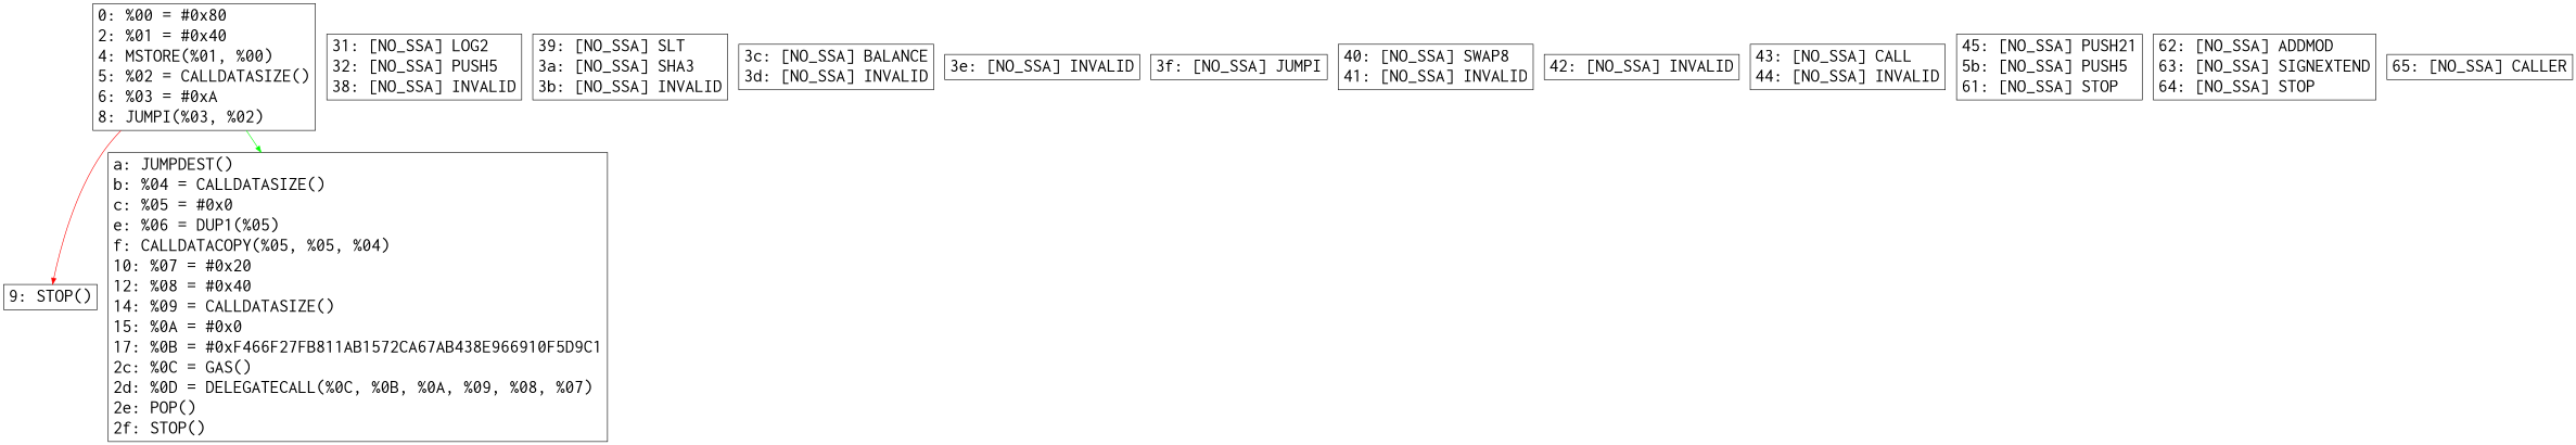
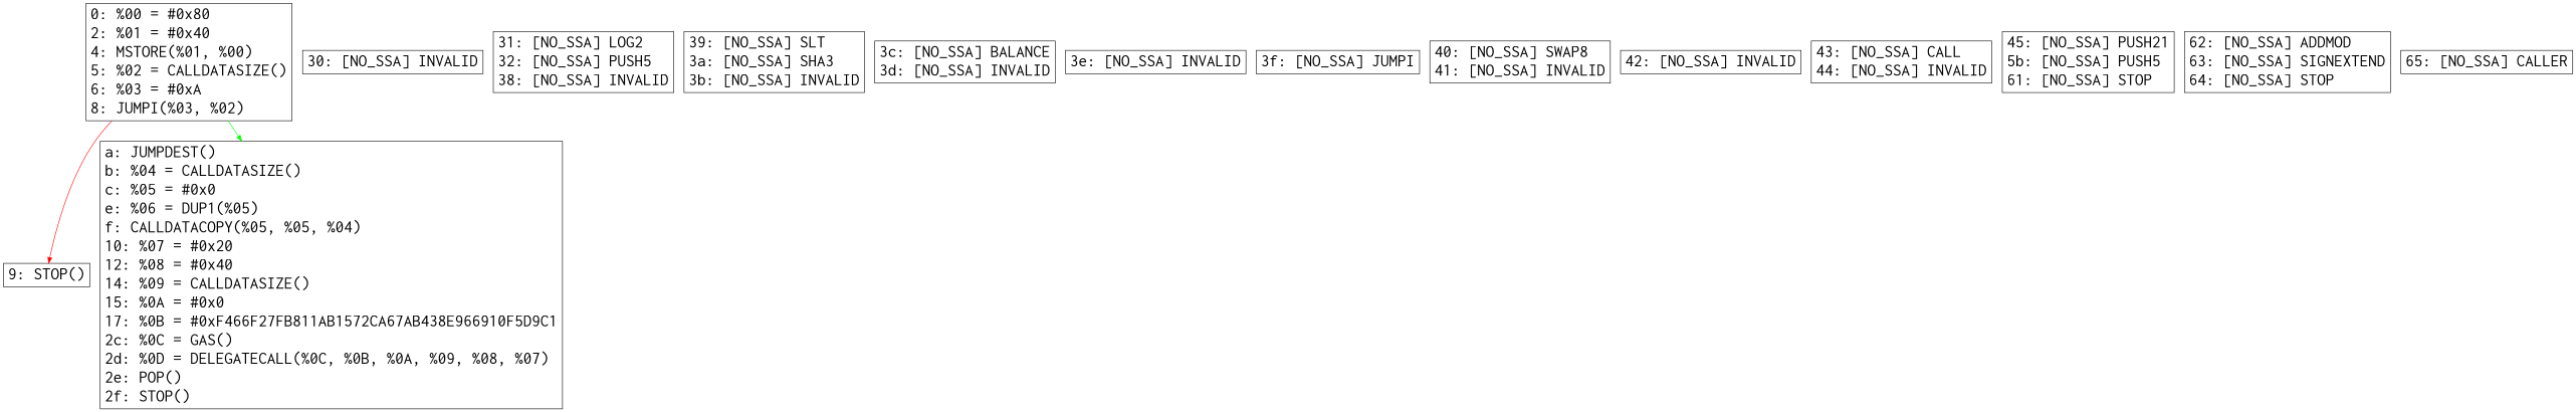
  digraph {
    node [fontname=Courier fontsize=30.0 rank=same shape=box]
    n1 [label="0: %00 = #0x80\l2: %01 = #0x40\l4: MSTORE(%01, %00)\l5: %02 = CALLDATASIZE()\l6: %03 = #0xA\l8: JUMPI(%03, %02)\l"]
    n2 [label="9: STOP()\l"]
    n3 [label="a: JUMPDEST()\lb: %04 = CALLDATASIZE()\lc: %05 = #0x0\le: %06 = DUP1(%05)\lf: CALLDATACOPY(%05, %05, %04)\l10: %07 = #0x20\l12: %08 = #0x40\l14: %09 = CALLDATASIZE()\l15: %0A = #0x0\l17: %0B = #0xF466F27FB811AB1572CA67AB438E966910F5D9C1\l2c: %0C = GAS()\l2d: %0D = DELEGATECALL(%0C, %0B, %0A, %09, %08, %07)\l2e: POP()\l2f: STOP()\l"]
+   n4 [label="30: [NO_SSA] INVALID\l"]
    n5 [label="31: [NO_SSA] LOG2\l32: [NO_SSA] PUSH5\l38: [NO_SSA] INVALID\l"]
    n6 [label="39: [NO_SSA] SLT\l3a: [NO_SSA] SHA3\l3b: [NO_SSA] INVALID\l"]
    n7 [label="3c: [NO_SSA] BALANCE\l3d: [NO_SSA] INVALID\l"]
    n8 [label="3e: [NO_SSA] INVALID\l"]
    n9 [label="3f: [NO_SSA] JUMPI\l"]
    n10 [label="40: [NO_SSA] SWAP8\l41: [NO_SSA] INVALID\l"]
    n11 [label="42: [NO_SSA] INVALID\l"]
    n12 [label="43: [NO_SSA] CALL\l44: [NO_SSA] INVALID\l"]
    n13 [label="45: [NO_SSA] PUSH21\l5b: [NO_SSA] PUSH5\l61: [NO_SSA] STOP\l"]
    n14 [label="62: [NO_SSA] ADDMOD\l63: [NO_SSA] SIGNEXTEND\l64: [NO_SSA] STOP\l"]
    n15 [label="65: [NO_SSA] CALLER\l"]
    subgraph sub_1 {
      n1
      n2
      n3
+     n4
      n5
      n6
      n7
      n8
      n9
      n10
      n11
      n12
      n13
      n14
      n15
    }
    n1 -> n2 [color=red]
    n1 -> n3 [color=green]
  }
